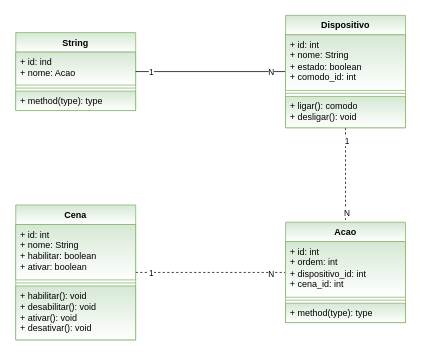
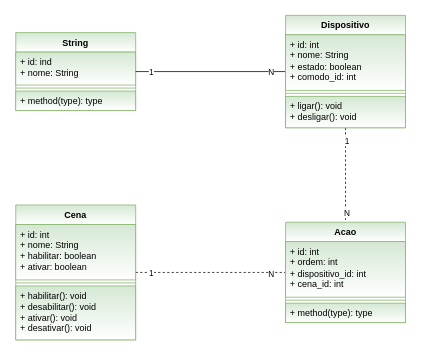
  <mxCell id="0" />
  <mxCell id="1" parent="0" />
  <mxCell id="2" style="edgeStyle=orthogonalEdgeStyle;rounded=0;orthogonalLoop=1;jettySize=auto;html=1;endArrow=none;endFill=0;dashed=1;" edge="1" parent="1" source="5" target="9"><mxGeometry relative="1" as="geometry" /></mxCell>
  <mxCell id="3" value="N" style="edgeLabel;html=1;align=center;verticalAlign=middle;resizable=0;points=[];" vertex="1" connectable="0" parent="2"><mxGeometry x="0.72" y="-1" relative="1" as="geometry"><mxPoint x="8" as="offset" /></mxGeometry></mxCell>
  <mxCell id="4" value="1" style="edgeLabel;html=1;align=center;verticalAlign=middle;resizable=0;points=[];" vertex="1" connectable="0" parent="2"><mxGeometry x="-0.788" relative="1" as="geometry"><mxPoint x="-1" as="offset" /></mxGeometry></mxCell>
  <mxCell id="5" value="Cena" style="swimlane;fontStyle=1;align=center;verticalAlign=top;childLayout=stackLayout;horizontal=1;startSize=26;horizontalStack=0;resizeParent=1;resizeParentMax=0;resizeLast=0;collapsible=1;marginBottom=0;whiteSpace=wrap;html=1;perimeterSpacing=0;fillColor=#d5e8d4;strokeColor=#82b366;fillStyle=solid;gradientColor=#FFFFFF;" vertex="1" parent="1"><mxGeometry x="20" y="273" width="160" height="180" as="geometry" /></mxCell>
  <mxCell id="6" value="+ id: int&lt;div&gt;+ nome: String&lt;/div&gt;&lt;div&gt;&lt;span style=&quot;background-color: transparent; color: light-dark(rgb(0, 0, 0), rgb(255, 255, 255));&quot;&gt;+ habilitar: boolean&lt;/span&gt;&lt;/div&gt;&lt;div&gt;&lt;span style=&quot;background-color: transparent; color: light-dark(rgb(0, 0, 0), rgb(255, 255, 255));&quot;&gt;+ ativar: boolean&lt;/span&gt;&lt;/div&gt;" style="text;strokeColor=#82b366;fillColor=#d5e8d4;align=left;verticalAlign=top;spacingLeft=4;spacingRight=4;overflow=hidden;rotatable=0;points=[[0,0.5],[1,0.5]];portConstraint=eastwest;whiteSpace=wrap;html=1;perimeterSpacing=0;fillStyle=solid;gradientColor=#FFFFFF;" vertex="1" parent="5"><mxGeometry y="26" width="160" height="74" as="geometry" /></mxCell>
  <mxCell id="7" value="" style="line;strokeWidth=1;fillColor=#d5e8d4;align=left;verticalAlign=middle;spacingTop=-1;spacingLeft=3;spacingRight=3;rotatable=0;labelPosition=right;points=[];portConstraint=eastwest;strokeColor=#82b366;perimeterSpacing=0;fillStyle=solid;gradientColor=#FFFFFF;" vertex="1" parent="5"><mxGeometry y="100" width="160" height="8" as="geometry" /></mxCell>
  <mxCell id="8" value="+ habilitar(): void&lt;div&gt;+ desabilitar(): void&lt;/div&gt;&lt;div&gt;+ ativar(): void&lt;/div&gt;&lt;div&gt;+ desativar(): void&lt;/div&gt;" style="text;strokeColor=#82b366;fillColor=#d5e8d4;align=left;verticalAlign=top;spacingLeft=4;spacingRight=4;overflow=hidden;rotatable=0;points=[[0,0.5],[1,0.5]];portConstraint=eastwest;whiteSpace=wrap;html=1;perimeterSpacing=0;fillStyle=solid;gradientColor=#FFFFFF;" vertex="1" parent="5"><mxGeometry y="108" width="160" height="72" as="geometry" /></mxCell>
  <mxCell id="9" value="Acao" style="swimlane;fontStyle=1;align=center;verticalAlign=top;childLayout=stackLayout;horizontal=1;startSize=26;horizontalStack=0;resizeParent=1;resizeParentMax=0;resizeLast=0;collapsible=1;marginBottom=0;whiteSpace=wrap;html=1;perimeterSpacing=0;fillColor=#d5e8d4;strokeColor=#82b366;fillStyle=solid;gradientColor=#FFFFFF;" vertex="1" parent="1"><mxGeometry x="380" y="296" width="160" height="134" as="geometry" /></mxCell>
  <mxCell id="10" value="&lt;div&gt;&lt;span style=&quot;background-color: transparent; color: light-dark(rgb(0, 0, 0), rgb(255, 255, 255));&quot;&gt;+ id: int&lt;/span&gt;&lt;/div&gt;&lt;div&gt;+ ordem: int&lt;/div&gt;+ dispositivo_id: int&lt;div&gt;+ cena_id: int&lt;/div&gt;&lt;div&gt;&lt;br&gt;&lt;/div&gt;" style="text;strokeColor=#82b366;fillColor=#d5e8d4;align=left;verticalAlign=top;spacingLeft=4;spacingRight=4;overflow=hidden;rotatable=0;points=[[0,0.5],[1,0.5]];portConstraint=eastwest;whiteSpace=wrap;html=1;perimeterSpacing=0;fillStyle=solid;gradientColor=#FFFFFF;" vertex="1" parent="9"><mxGeometry y="26" width="160" height="74" as="geometry" /></mxCell>
  <mxCell id="11" value="" style="line;strokeWidth=1;fillColor=#d5e8d4;align=left;verticalAlign=middle;spacingTop=-1;spacingLeft=3;spacingRight=3;rotatable=0;labelPosition=right;points=[];portConstraint=eastwest;strokeColor=#82b366;perimeterSpacing=0;fillStyle=solid;gradientColor=#FFFFFF;" vertex="1" parent="9"><mxGeometry y="100" width="160" height="8" as="geometry" /></mxCell>
  <mxCell id="12" value="+ method(type): type" style="text;strokeColor=#82b366;fillColor=#d5e8d4;align=left;verticalAlign=top;spacingLeft=4;spacingRight=4;overflow=hidden;rotatable=0;points=[[0,0.5],[1,0.5]];portConstraint=eastwest;whiteSpace=wrap;html=1;perimeterSpacing=0;fillStyle=solid;gradientColor=#FFFFFF;" vertex="1" parent="9"><mxGeometry y="108" width="160" height="26" as="geometry" /></mxCell>
  <mxCell id="13" value="String" style="swimlane;fontStyle=1;align=center;verticalAlign=top;childLayout=stackLayout;horizontal=1;startSize=26;horizontalStack=0;resizeParent=1;resizeParentMax=0;resizeLast=0;collapsible=1;marginBottom=0;whiteSpace=wrap;html=1;perimeterSpacing=0;fillColor=#d5e8d4;strokeColor=#82b366;fillStyle=solid;gradientColor=#FFFFFF;" vertex="1" parent="1"><mxGeometry x="20" y="43" width="160" height="104" as="geometry" /></mxCell>
- <mxCell id="14" value="+ id: ind&lt;div&gt;+ nome: Acao&lt;/div&gt;" style="text;strokeColor=#82b366;fillColor=#d5e8d4;align=left;verticalAlign=top;spacingLeft=4;spacingRight=4;overflow=hidden;rotatable=0;points=[[0,0.5],[1,0.5]];portConstraint=eastwest;whiteSpace=wrap;html=1;perimeterSpacing=0;fillStyle=solid;gradientColor=#FFFFFF;" vertex="1" parent="13"><mxGeometry y="26" width="160" height="44" as="geometry" /></mxCell>
+ <mxCell id="14" value="+ id: ind&lt;div&gt;+ nome: String&lt;/div&gt;" style="text;strokeColor=#82b366;fillColor=#d5e8d4;align=left;verticalAlign=top;spacingLeft=4;spacingRight=4;overflow=hidden;rotatable=0;points=[[0,0.5],[1,0.5]];portConstraint=eastwest;whiteSpace=wrap;html=1;perimeterSpacing=0;fillStyle=solid;gradientColor=#FFFFFF;" vertex="1" parent="13"><mxGeometry y="26" width="160" height="44" as="geometry" /></mxCell>
  <mxCell id="15" value="" style="line;strokeWidth=1;fillColor=#d5e8d4;align=left;verticalAlign=middle;spacingTop=-1;spacingLeft=3;spacingRight=3;rotatable=0;labelPosition=right;points=[];portConstraint=eastwest;strokeColor=#82b366;perimeterSpacing=0;fillStyle=solid;gradientColor=#FFFFFF;" vertex="1" parent="13"><mxGeometry y="70" width="160" height="8" as="geometry" /></mxCell>
  <mxCell id="16" value="+ method(type): type" style="text;strokeColor=#82b366;fillColor=#d5e8d4;align=left;verticalAlign=top;spacingLeft=4;spacingRight=4;overflow=hidden;rotatable=0;points=[[0,0.5],[1,0.5]];portConstraint=eastwest;whiteSpace=wrap;html=1;perimeterSpacing=0;fillStyle=solid;gradientColor=#FFFFFF;" vertex="1" parent="13"><mxGeometry y="78" width="160" height="26" as="geometry" /></mxCell>
  <mxCell id="17" style="edgeStyle=orthogonalEdgeStyle;rounded=0;orthogonalLoop=1;jettySize=auto;html=1;endArrow=none;endFill=0;" edge="1" parent="1" source="23" target="13"><mxGeometry relative="1" as="geometry" /></mxCell>
  <mxCell id="18" value="1" style="edgeLabel;html=1;align=center;verticalAlign=middle;resizable=0;points=[];" vertex="1" connectable="0" parent="17"><mxGeometry x="0.705" y="-1" relative="1" as="geometry"><mxPoint x="-9" y="1" as="offset" /></mxGeometry></mxCell>
  <mxCell id="19" value="N" style="edgeLabel;html=1;align=center;verticalAlign=middle;resizable=0;points=[];" vertex="1" connectable="0" parent="17"><mxGeometry x="-0.803" y="-1" relative="1" as="geometry"><mxPoint y="1" as="offset" /></mxGeometry></mxCell>
  <mxCell id="20" style="edgeStyle=orthogonalEdgeStyle;rounded=0;orthogonalLoop=1;jettySize=auto;html=1;endArrow=none;endFill=0;dashed=1;" edge="1" parent="1" source="23" target="9"><mxGeometry relative="1" as="geometry" /></mxCell>
  <mxCell id="21" value="1" style="edgeLabel;html=1;align=center;verticalAlign=middle;resizable=0;points=[];" vertex="1" connectable="0" parent="20"><mxGeometry x="-0.726" y="1" relative="1" as="geometry"><mxPoint as="offset" /></mxGeometry></mxCell>
  <mxCell id="22" value="N" style="edgeLabel;html=1;align=center;verticalAlign=middle;resizable=0;points=[];" vertex="1" connectable="0" parent="20"><mxGeometry x="0.574" y="1" relative="1" as="geometry"><mxPoint y="14" as="offset" /></mxGeometry></mxCell>
  <mxCell id="23" value="Dispositivo" style="swimlane;fontStyle=1;align=center;verticalAlign=top;childLayout=stackLayout;horizontal=1;startSize=26;horizontalStack=0;resizeParent=1;resizeParentMax=0;resizeLast=0;collapsible=1;marginBottom=0;whiteSpace=wrap;html=1;perimeterSpacing=0;fillColor=#d5e8d4;strokeColor=#82b366;fillStyle=solid;gradientColor=#FFFFFF;" vertex="1" parent="1"><mxGeometry x="380" y="20" width="160" height="150" as="geometry" /></mxCell>
  <mxCell id="24" value="+ id: int&lt;br&gt;+ nome: String&lt;div&gt;+ estado: boolean&lt;/div&gt;&lt;div&gt;+ comodo_id: int&lt;/div&gt;" style="text;strokeColor=#82b366;fillColor=#d5e8d4;align=left;verticalAlign=top;spacingLeft=4;spacingRight=4;overflow=hidden;rotatable=0;points=[[0,0.5],[1,0.5]];portConstraint=eastwest;whiteSpace=wrap;html=1;perimeterSpacing=0;fillStyle=solid;gradientColor=#FFFFFF;" vertex="1" parent="23"><mxGeometry y="26" width="160" height="74" as="geometry" /></mxCell>
  <mxCell id="25" value="" style="line;strokeWidth=1;fillColor=#d5e8d4;align=left;verticalAlign=middle;spacingTop=-1;spacingLeft=3;spacingRight=3;rotatable=0;labelPosition=right;points=[];portConstraint=eastwest;strokeColor=#82b366;perimeterSpacing=0;fillStyle=solid;gradientColor=#FFFFFF;" vertex="1" parent="23"><mxGeometry y="100" width="160" height="8" as="geometry" /></mxCell>
- <mxCell id="26" value="+ ligar(): comodo&lt;div&gt;+ desligar(): void&lt;/div&gt;&lt;div&gt;&lt;br&gt;&lt;/div&gt;&lt;div&gt;&lt;br&gt;&lt;/div&gt;" style="text;strokeColor=#82b366;fillColor=#d5e8d4;align=left;verticalAlign=top;spacingLeft=4;spacingRight=4;overflow=hidden;rotatable=0;points=[[0,0.5],[1,0.5]];portConstraint=eastwest;whiteSpace=wrap;html=1;perimeterSpacing=0;fillStyle=solid;gradientColor=#FFFFFF;" vertex="1" parent="23"><mxGeometry y="108" width="160" height="42" as="geometry" /></mxCell>
+ <mxCell id="26" value="+ ligar(): void&lt;div&gt;+ desligar(): void&lt;/div&gt;&lt;div&gt;&lt;br&gt;&lt;/div&gt;&lt;div&gt;&lt;br&gt;&lt;/div&gt;" style="text;strokeColor=#82b366;fillColor=#d5e8d4;align=left;verticalAlign=top;spacingLeft=4;spacingRight=4;overflow=hidden;rotatable=0;points=[[0,0.5],[1,0.5]];portConstraint=eastwest;whiteSpace=wrap;html=1;perimeterSpacing=0;fillStyle=solid;gradientColor=#FFFFFF;" vertex="1" parent="23"><mxGeometry y="108" width="160" height="42" as="geometry" /></mxCell>
